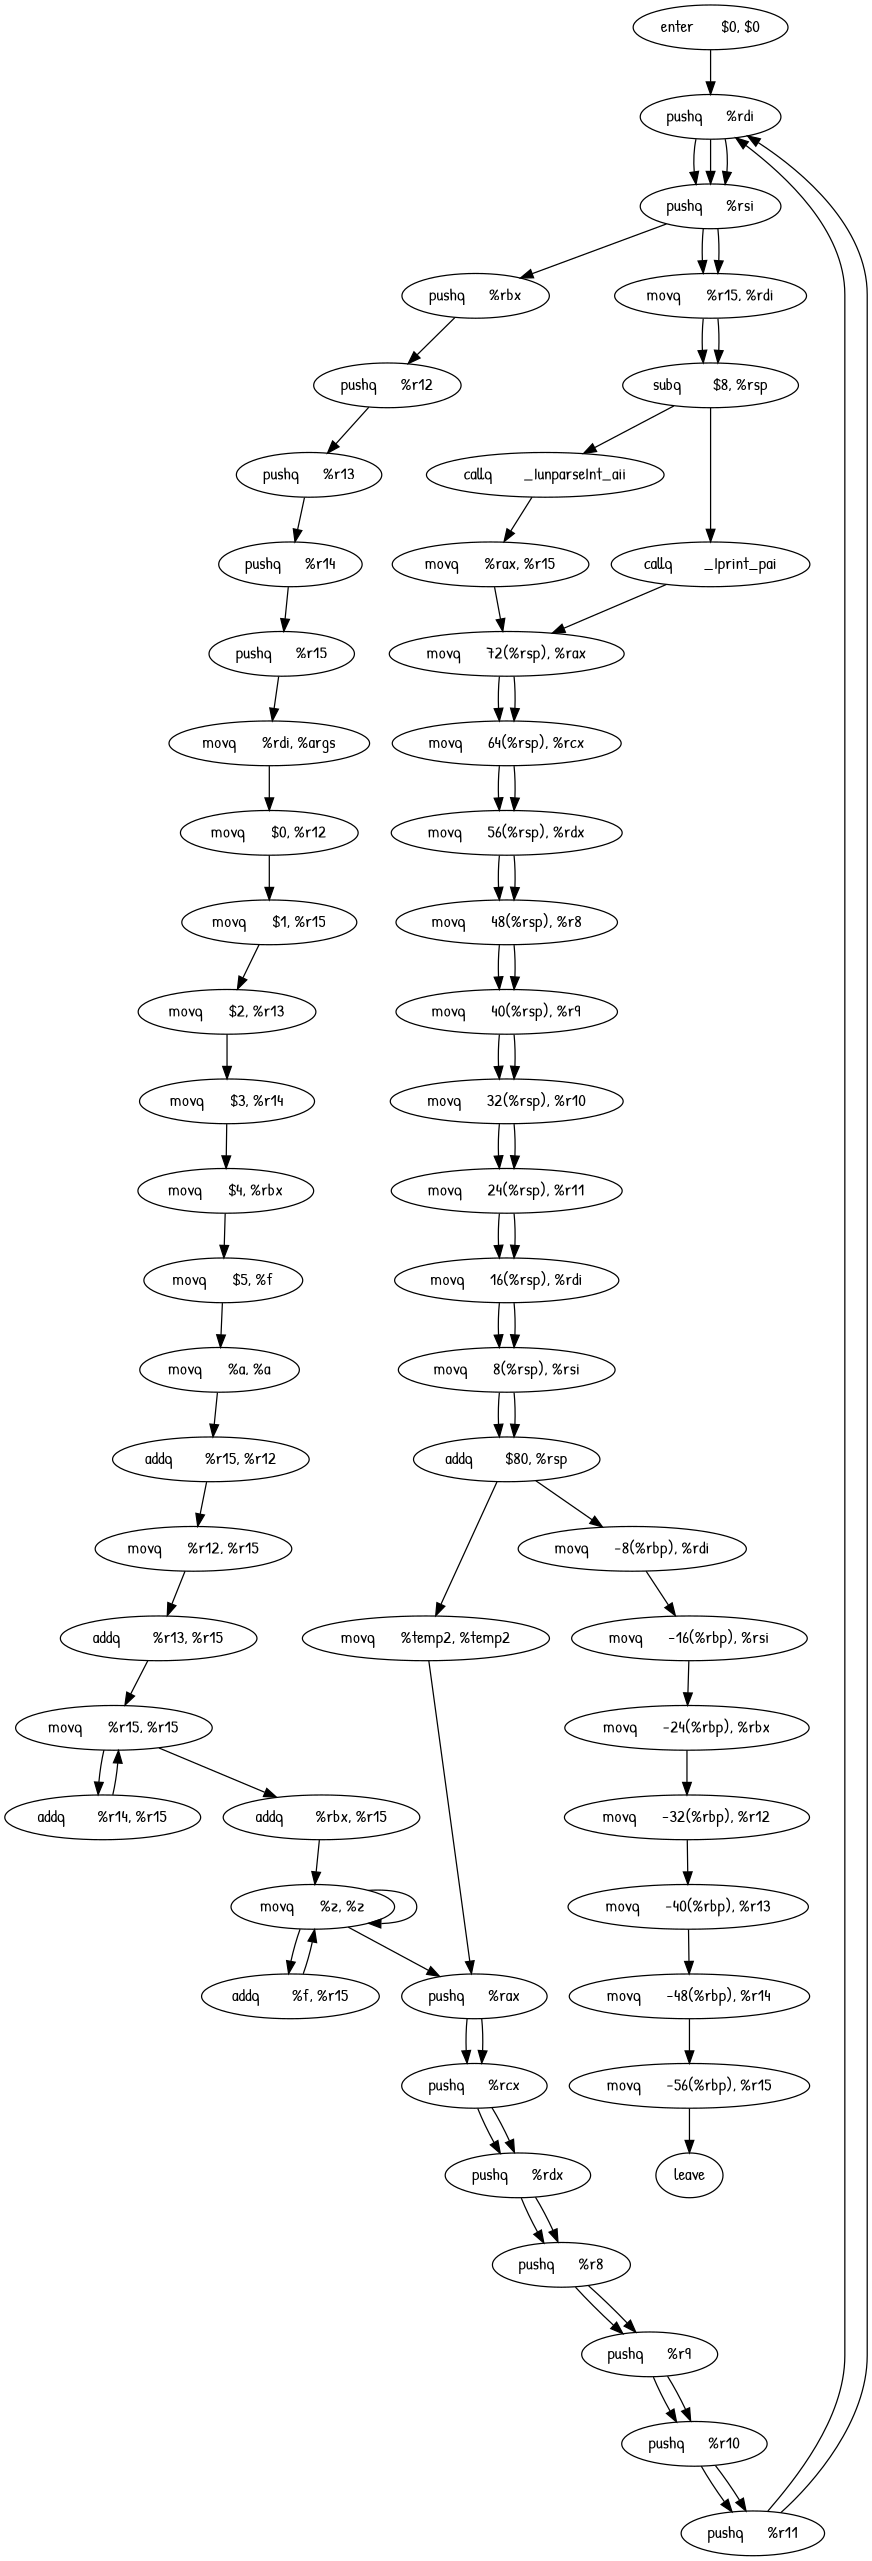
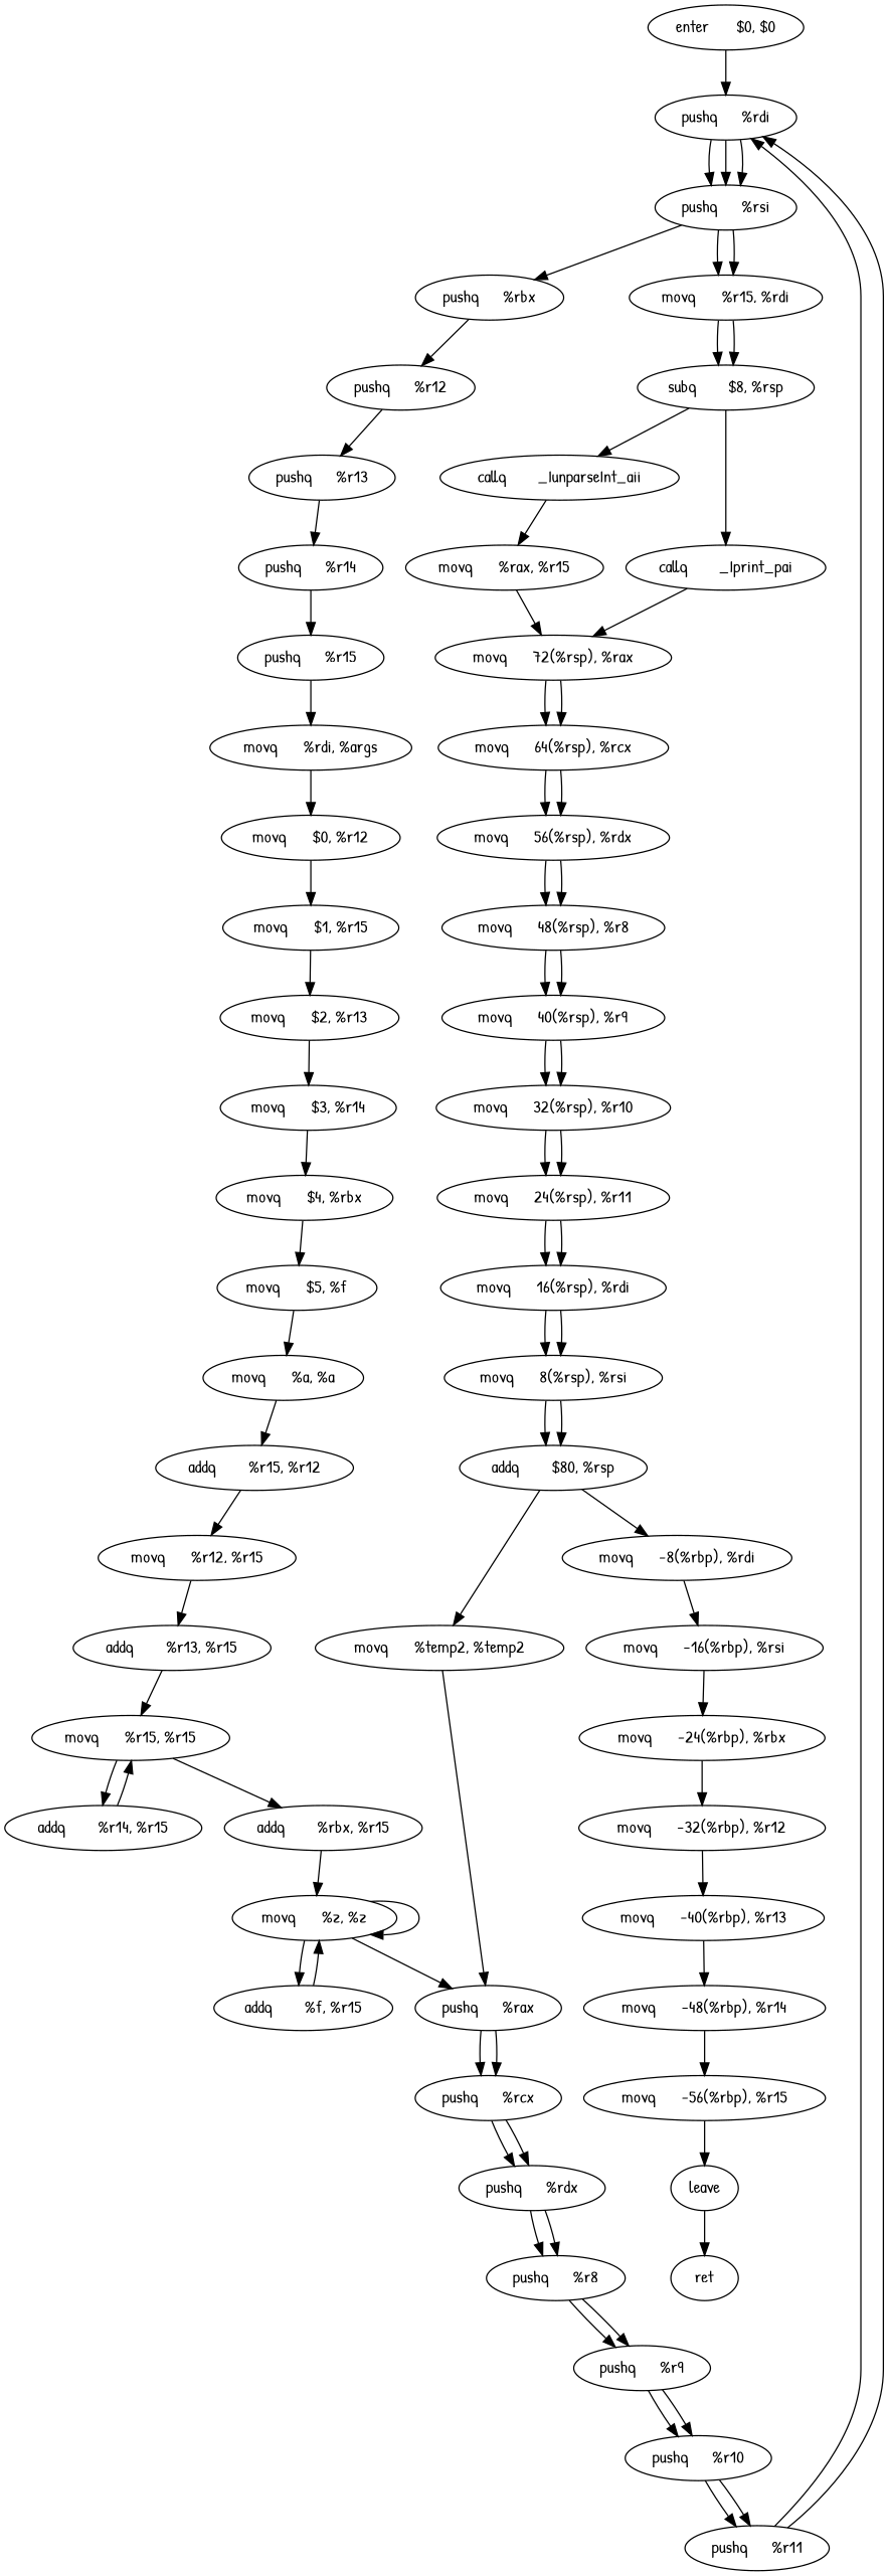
  digraph {
    fontname="Patrick Hand"
    node [fontname="Patrick Hand"]
    edge [fontname="Patrick Hand"]
    "enter	$0, $0"
    "pushq	%rdi"
    "pushq	%rsi"
    "pushq	%rbx"
    "movq	%r15, %rdi"
    "pushq	%r12"
    "pushq	%r13"
    "pushq	%r14"
    "pushq	%r15"
    "movq	%rdi, %args"
    "movq	$0, %r12"
    "movq	$1, %r15"
    "movq	$2, %r13"
    "movq	$3, %r14"
    "movq	$4, %rbx"
    "movq	$5, %f"
    "movq	%a, %a"
    "addq	%r15, %r12"
    "movq	%r12, %r15"
    "addq	%r13, %r15"
    "movq	%r15, %r15"
    "addq	%r14, %r15"
    "addq	%rbx, %r15"
    "movq	%z, %z"
    "addq	%f, %r15"
    "pushq	%rax"
    "pushq	%rcx"
    "pushq	%rdx"
    "pushq	%r8"
    "pushq	%r9"
    "pushq	%r10"
    "pushq	%r11"
    "subq	$8, %rsp"
    "callq	_IunparseInt_aii"
    "callq	_Iprint_pai"
    "movq	%rax, %r15"
    "movq	72(%rsp), %rax"
    "movq	64(%rsp), %rcx"
    "movq	56(%rsp), %rdx"
    "movq	48(%rsp), %r8"
    "movq	40(%rsp), %r9"
    "movq	32(%rsp), %r10"
    "movq	24(%rsp), %r11"
    "movq	16(%rsp), %rdi"
    "movq	8(%rsp), %rsi"
    "addq	$80, %rsp"
    "movq	%temp2, %temp2"
    "movq	-8(%rbp), %rdi"
    "movq	-16(%rbp), %rsi"
    "movq	-24(%rbp), %rbx"
    "movq	-32(%rbp), %r12"
    "movq	-40(%rbp), %r13"
    "movq	-48(%rbp), %r14"
    "movq	-56(%rbp), %r15"
    leave
+   ret
    subgraph sub_1 {
      rankdir=LR
    }
    "enter	$0, $0" -> "pushq	%rdi"
    "pushq	%rdi" -> "pushq	%rsi"
    "pushq	%rdi" -> "pushq	%rsi"
    "pushq	%rdi" -> "pushq	%rsi"
    "pushq	%rsi" -> "pushq	%rbx"
    "pushq	%rsi" -> "movq	%r15, %rdi"
    "pushq	%rsi" -> "movq	%r15, %rdi"
    "pushq	%rbx" -> "pushq	%r12"
    "movq	%r15, %rdi" -> "subq	$8, %rsp"
    "movq	%r15, %rdi" -> "subq	$8, %rsp"
    "pushq	%r12" -> "pushq	%r13"
    "pushq	%r13" -> "pushq	%r14"
    "pushq	%r14" -> "pushq	%r15"
    "pushq	%r15" -> "movq	%rdi, %args"
    "movq	%rdi, %args" -> "movq	$0, %r12"
    "movq	$0, %r12" -> "movq	$1, %r15"
    "movq	$1, %r15" -> "movq	$2, %r13"
    "movq	$2, %r13" -> "movq	$3, %r14"
    "movq	$3, %r14" -> "movq	$4, %rbx"
    "movq	$4, %rbx" -> "movq	$5, %f"
    "movq	$5, %f" -> "movq	%a, %a"
    "movq	%a, %a" -> "addq	%r15, %r12"
    "addq	%r15, %r12" -> "movq	%r12, %r15"
    "movq	%r12, %r15" -> "addq	%r13, %r15"
    "addq	%r13, %r15" -> "movq	%r15, %r15"
    "movq	%r15, %r15" -> "addq	%r14, %r15"
    "movq	%r15, %r15" -> "addq	%rbx, %r15"
    "addq	%r14, %r15" -> "movq	%r15, %r15"
    "addq	%rbx, %r15" -> "movq	%z, %z"
    "movq	%z, %z" -> "movq	%z, %z"
    "movq	%z, %z" -> "addq	%f, %r15"
    "movq	%z, %z" -> "pushq	%rax"
    "addq	%f, %r15" -> "movq	%z, %z"
    "pushq	%rax" -> "pushq	%rcx"
    "pushq	%rax" -> "pushq	%rcx"
    "pushq	%rcx" -> "pushq	%rdx"
    "pushq	%rcx" -> "pushq	%rdx"
    "pushq	%rdx" -> "pushq	%r8"
    "pushq	%rdx" -> "pushq	%r8"
    "pushq	%r8" -> "pushq	%r9"
    "pushq	%r8" -> "pushq	%r9"
    "pushq	%r9" -> "pushq	%r10"
    "pushq	%r9" -> "pushq	%r10"
    "pushq	%r10" -> "pushq	%r11"
    "pushq	%r10" -> "pushq	%r11"
    "pushq	%r11" -> "pushq	%rdi"
    "pushq	%r11" -> "pushq	%rdi"
    "subq	$8, %rsp" -> "callq	_IunparseInt_aii"
    "subq	$8, %rsp" -> "callq	_Iprint_pai"
    "callq	_IunparseInt_aii" -> "movq	%rax, %r15"
    "callq	_Iprint_pai" -> "movq	72(%rsp), %rax"
    "movq	%rax, %r15" -> "movq	72(%rsp), %rax"
    "movq	72(%rsp), %rax" -> "movq	64(%rsp), %rcx"
    "movq	72(%rsp), %rax" -> "movq	64(%rsp), %rcx"
    "movq	64(%rsp), %rcx" -> "movq	56(%rsp), %rdx"
    "movq	64(%rsp), %rcx" -> "movq	56(%rsp), %rdx"
    "movq	56(%rsp), %rdx" -> "movq	48(%rsp), %r8"
    "movq	56(%rsp), %rdx" -> "movq	48(%rsp), %r8"
    "movq	48(%rsp), %r8" -> "movq	40(%rsp), %r9"
    "movq	48(%rsp), %r8" -> "movq	40(%rsp), %r9"
    "movq	40(%rsp), %r9" -> "movq	32(%rsp), %r10"
    "movq	40(%rsp), %r9" -> "movq	32(%rsp), %r10"
    "movq	32(%rsp), %r10" -> "movq	24(%rsp), %r11"
    "movq	32(%rsp), %r10" -> "movq	24(%rsp), %r11"
    "movq	24(%rsp), %r11" -> "movq	16(%rsp), %rdi"
    "movq	24(%rsp), %r11" -> "movq	16(%rsp), %rdi"
    "movq	16(%rsp), %rdi" -> "movq	8(%rsp), %rsi"
    "movq	16(%rsp), %rdi" -> "movq	8(%rsp), %rsi"
    "movq	8(%rsp), %rsi" -> "addq	$80, %rsp"
    "movq	8(%rsp), %rsi" -> "addq	$80, %rsp"
    "addq	$80, %rsp" -> "movq	%temp2, %temp2"
    "addq	$80, %rsp" -> "movq	-8(%rbp), %rdi"
    "movq	%temp2, %temp2" -> "pushq	%rax"
    "movq	-8(%rbp), %rdi" -> "movq	-16(%rbp), %rsi"
    "movq	-16(%rbp), %rsi" -> "movq	-24(%rbp), %rbx"
    "movq	-24(%rbp), %rbx" -> "movq	-32(%rbp), %r12"
    "movq	-32(%rbp), %r12" -> "movq	-40(%rbp), %r13"
    "movq	-40(%rbp), %r13" -> "movq	-48(%rbp), %r14"
    "movq	-48(%rbp), %r14" -> "movq	-56(%rbp), %r15"
    "movq	-56(%rbp), %r15" -> leave
+   leave -> ret
  }
